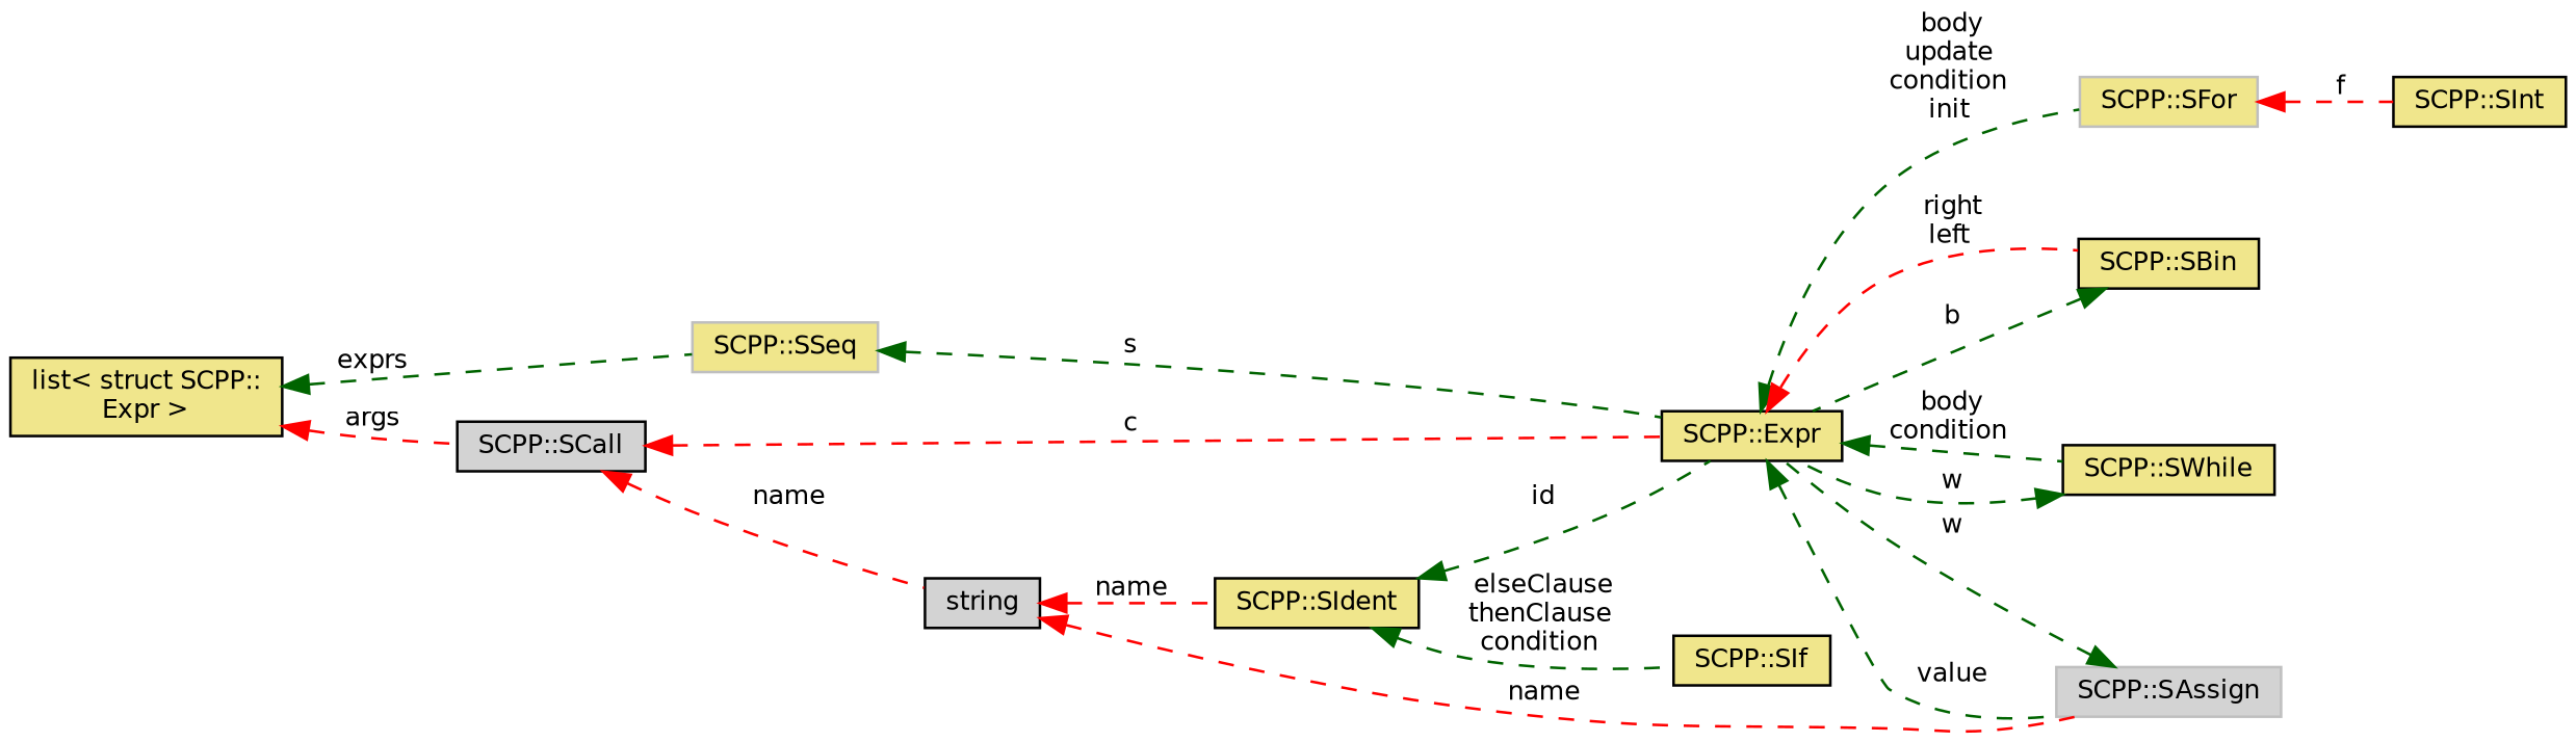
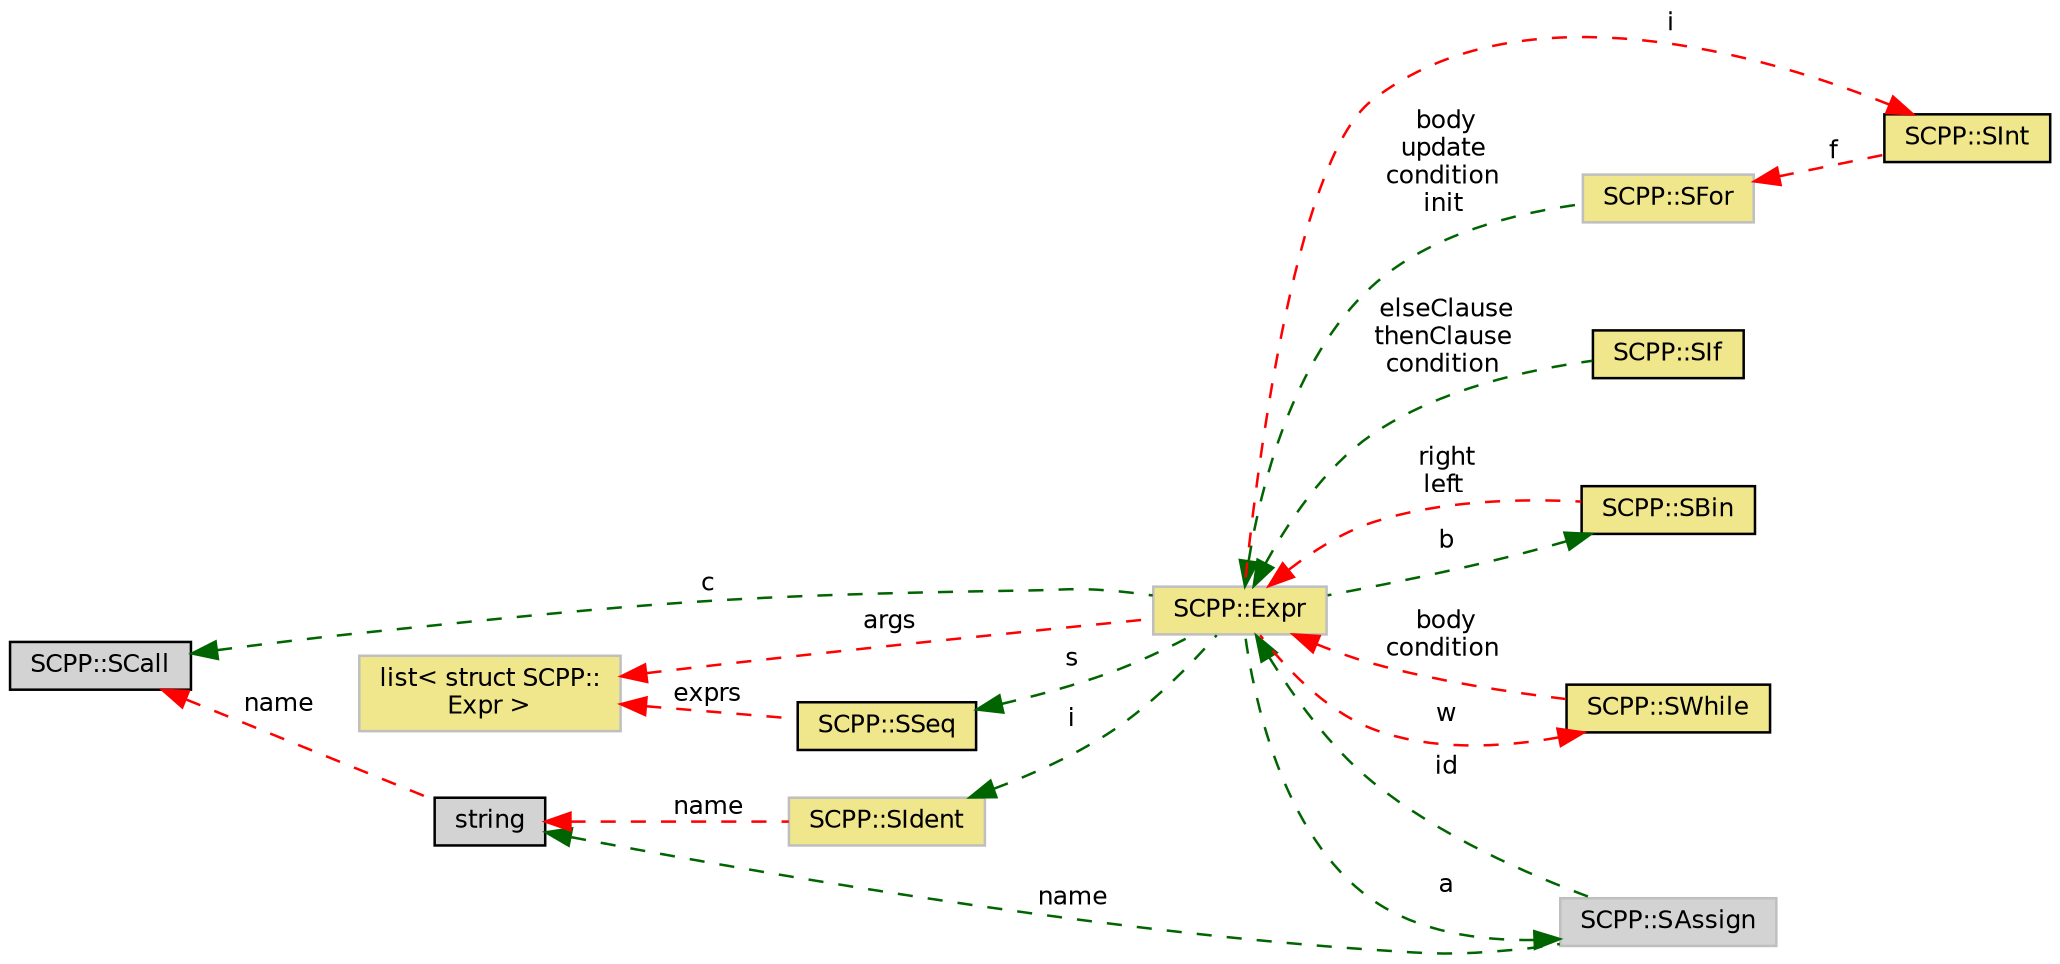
  digraph {
    rankdir=LR
    node [color=black fillcolor=khaki fontname=Helvetica fontsize=10 shape=record style=filled]
    edge [color=red dir=back fontname=Helvetica fontsize=10 labelfontname=Helvetica labelfontsize=10 style=dashed]
-   n1 [fontcolor=black height=0.2 label="SCPP::Expr" width=0.4]
+   n1 [color=grey75 fontcolor=black height=0.2 label="SCPP::Expr" width=0.4]
    n2 [color=grey75 height=0.2 label="SCPP::SFor" width=0.4]
    n3 [height=0.2 label="SCPP::SIf" width=0.4]
    n4 [height=0.2 label="SCPP::SBin" width=0.4]
    n5 [height=0.2 label="SCPP::SWhile" width=0.4]
    n6 [color=grey75 fillcolor=lightgrey height=0.2 label="SCPP::SAssign" width=0.4]
    n7 [height=0.2 label="SCPP::SInt" width=0.4]
-   n8 [height=0.2 label="SCPP::SIdent" width=0.4]
+   n8 [color=grey75 height=0.2 label="SCPP::SIdent" width=0.4]
    n9 [fillcolor=lightgrey height=0.2 label=string width=0.4]
    n10 [fillcolor=lightgrey height=0.2 label="SCPP::SCall" width=0.4]
-   n11 [color=grey75 height=0.2 label="SCPP::SSeq" width=0.4]
-   n12 [height=0.2 label="list\< struct SCPP::\lExpr \>" width=0.4]
+   n11 [height=0.2 label="SCPP::SSeq" width=0.4]
+   n12 [color=grey75 height=0.2 label="list\< struct SCPP::\lExpr \>" width=0.4]
    n1 -> n2 [color=darkgreen label=" body\nupdate\ncondition\ninit"]
-   n8 -> n3 [color=darkgreen label=" elseClause\nthenClause\ncondition"]
+   n1 -> n3 [color=darkgreen label=" elseClause\nthenClause\ncondition"]
    n1 -> n4 [label=" right\nleft"]
-   n1 -> n5 [color=darkgreen label=" body\ncondition"]
-   n1 -> n6 [color=darkgreen label=" value"]
+   n1 -> n5 [label=" body\ncondition"]
+   n1 -> n6 [color=darkgreen label=" id"]
    n2 -> n7 [label=" f"]
    n4 -> n1 [color=darkgreen label=" b"]
-   n5 -> n1 [color=darkgreen label=" w"]
-   n6 -> n1 [color=darkgreen label=" w"]
-   n8 -> n1 [color=darkgreen label=" id"]
-   n9 -> n6 [label=" name"]
+   n5 -> n1 [label=" w"]
+   n6 -> n1 [color=darkgreen label=" a"]
+   n7 -> n1 [label=" i"]
+   n8 -> n1 [color=darkgreen label=" i"]
+   n9 -> n6 [color=darkgreen label=" name"]
    n9 -> n8 [label=" name"]
-   n10 -> n1 [label=" c"]
+   n10 -> n1 [color=darkgreen label=" c"]
    n10 -> n9 [label=" name"]
    n11 -> n1 [color=darkgreen label=" s"]
-   n12 -> n10 [label=" args"]
-   n12 -> n11 [color=darkgreen label=" exprs"]
+   n12 -> n1 [label=" args"]
+   n12 -> n11 [label=" exprs"]
  }
